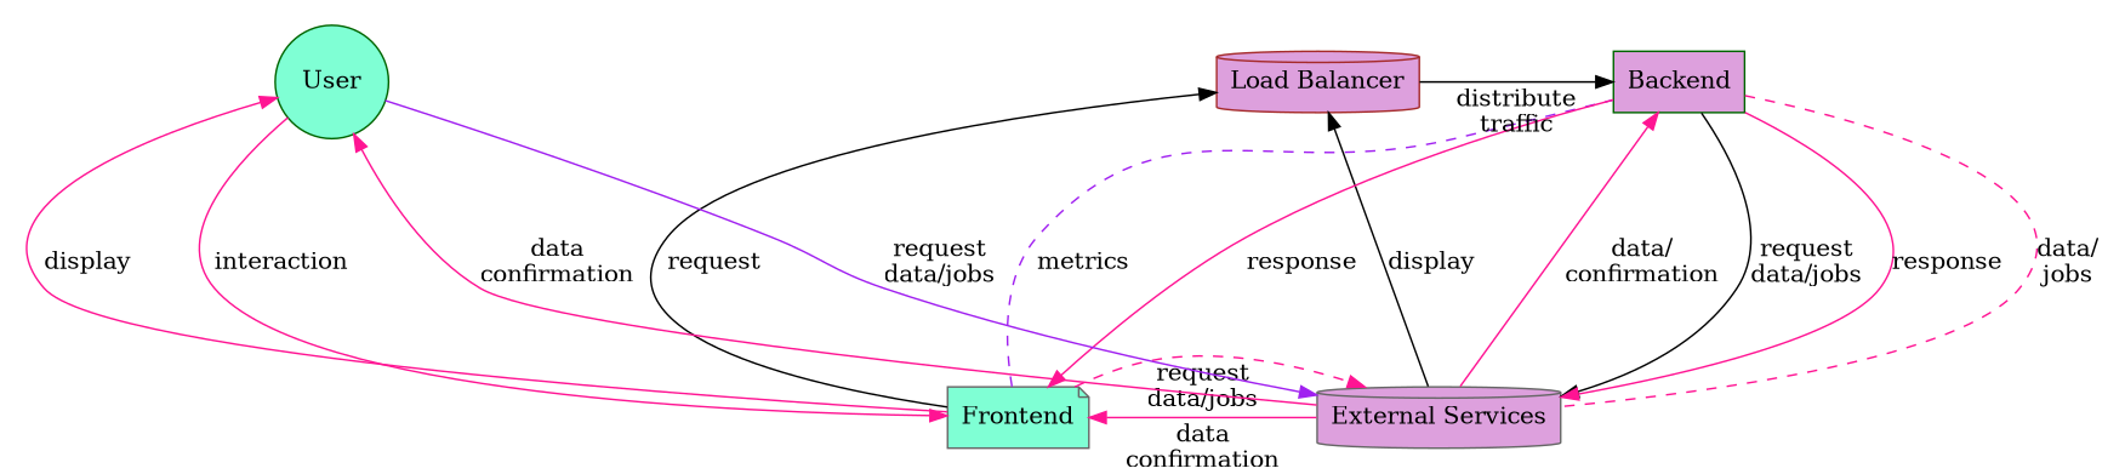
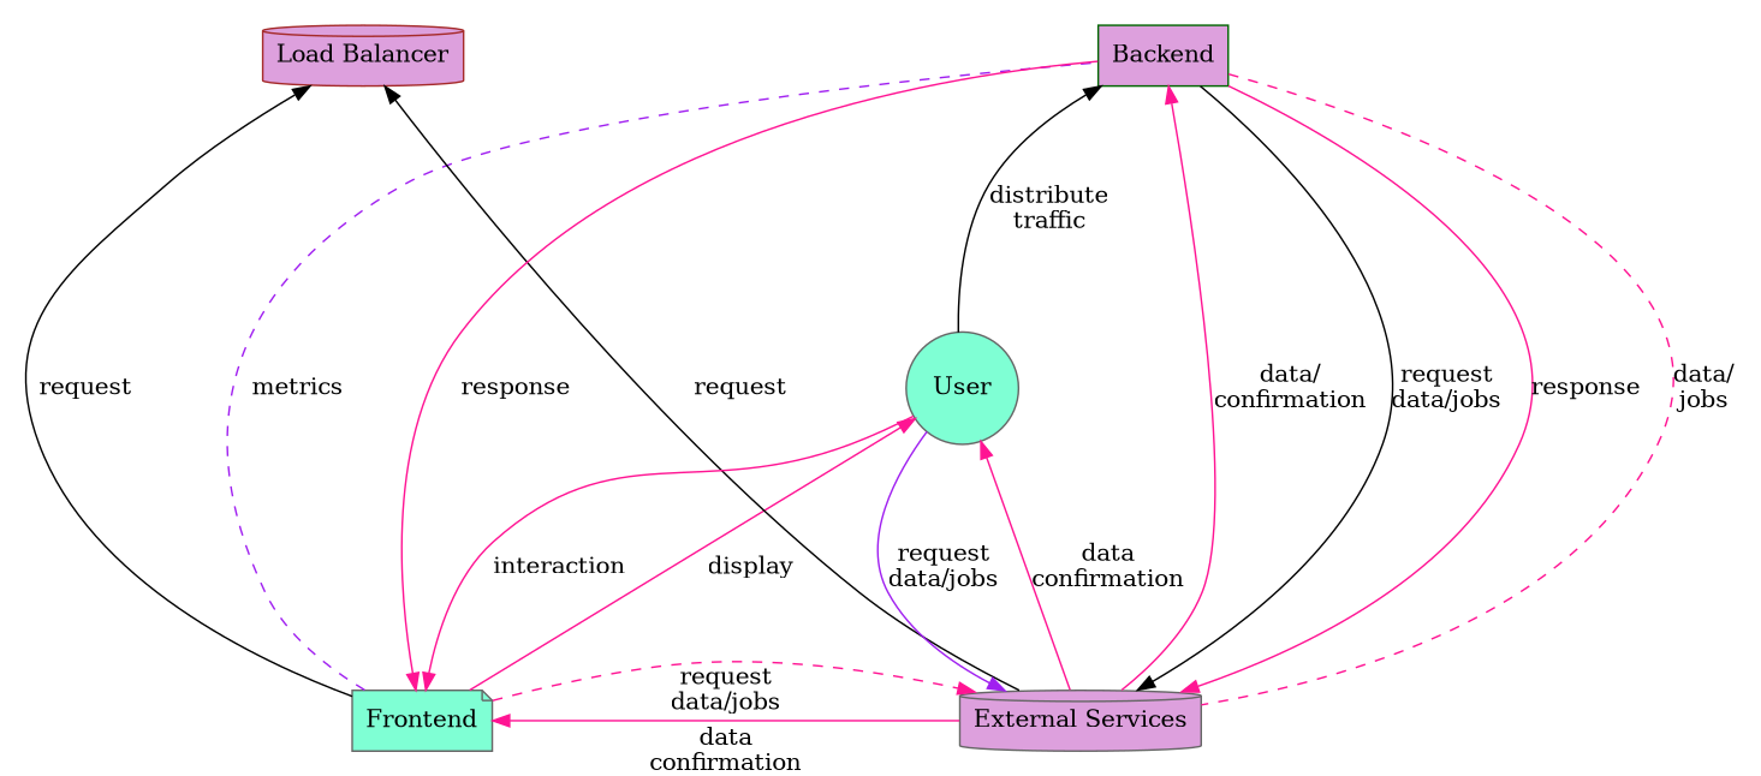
  digraph {
    nodesep=.6
    rankdir=BT
    ranksep=1.6
    node [color=gray40 fillcolor=plum shape=cylinder style=filled]
    edge [color=deeppink]
    n1 [fillcolor=aquamarine label=Frontend shape=note]
    n2 [label="External Services"]
    n3 [color=darkgreen label=Backend shape=box]
    n4 [color=brown label="Load Balancer"]
-   n5 [color=darkgreen fillcolor=aquamarine label=User shape=circle]
+   n5 [fillcolor=aquamarine label=User shape=circle]
    subgraph sub_1 {
      rank=same
      n1
      n2
    }
    subgraph sub_2 {
      rank=same
      n3
      n4
    }
    n1 -> n2 [label="request\ndata/jobs" style=dashed]
    n1 -> n3 [arrowhead=none color=purple label=metrics style=dashed]
    n1 -> n4 [color=black label=request]
    n1 -> n5 [label=display]
    n2 -> n1 [label="data\nconfirmation"]
    n2 -> n3 [label="data/\nconfirmation"]
-   n2 -> n4 [color=black label=display]
+   n2 -> n4 [color=black label=request]
    n2 -> n5 [label="data\nconfirmation"]
    n3 -> n1 [label=response]
    n3 -> n2 [color=black label="request\ndata/jobs"]
    n3 -> n2 [label=response]
    n3 -> n2 [arrowhead=none label="data/\njobs" style=dashed]
-   n4 -> n3 [color=black label="distribute\ntraffic"]
+   n5 -> n3 [color=black label="distribute\ntraffic"]
    n5 -> n1 [label=interaction]
    n5 -> n2 [color=purple label="request\ndata/jobs"]
  }
